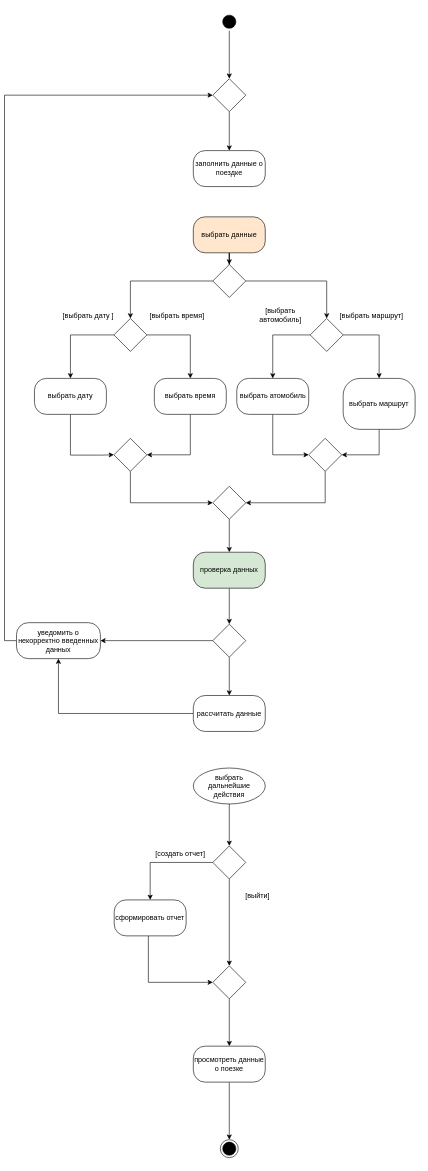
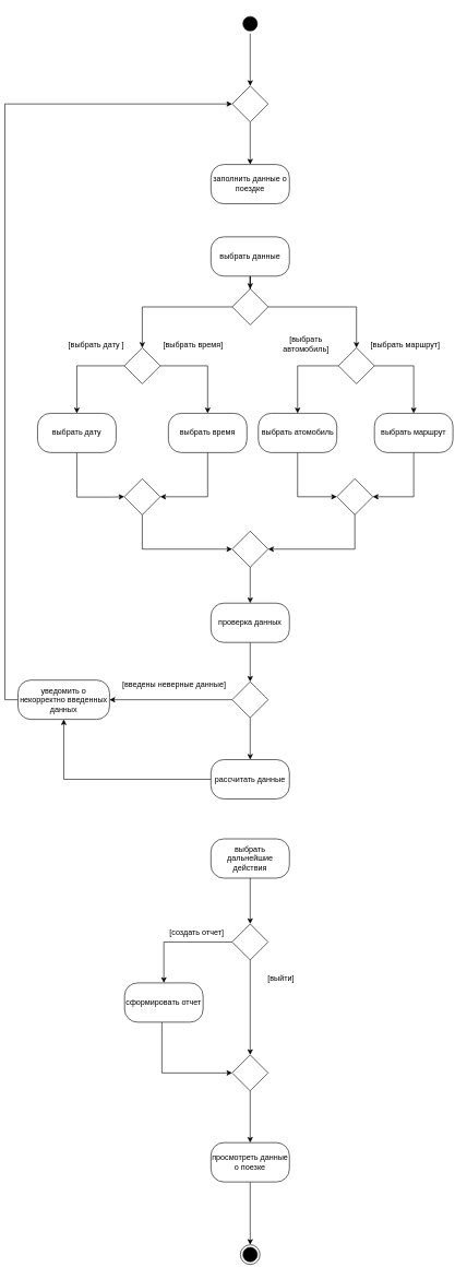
  <mxCell id="0" />
  <mxCell id="1" parent="0" />
  <mxCell id="2" value="" style="ellipse;html=1;shape=startState;fillColor=#000000;strokeColor=#000000;" parent="1" vertex="1"><mxGeometry x="360" y="20" width="30" height="30" as="geometry" /></mxCell>
  <mxCell id="3" style="edgeStyle=orthogonalEdgeStyle;rounded=0;orthogonalLoop=1;jettySize=auto;html=1;entryX=0.5;entryY=0;entryDx=0;entryDy=0;" parent="1" source="4" target="7" edge="1"><mxGeometry relative="1" as="geometry" /></mxCell>
- <mxCell id="4" value="выбрать данные" style="rounded=1;whiteSpace=wrap;html=1;arcSize=33;fillColor=#ffe6cc;" parent="1" vertex="1"><mxGeometry x="315" y="360.5" width="120" height="60" as="geometry" /></mxCell>
+ <mxCell id="4" value="выбрать данные" style="rounded=1;whiteSpace=wrap;html=1;arcSize=33;" parent="1" vertex="1"><mxGeometry x="315" y="360.5" width="120" height="60" as="geometry" /></mxCell>
  <mxCell id="5" style="edgeStyle=orthogonalEdgeStyle;rounded=0;orthogonalLoop=1;jettySize=auto;html=1;entryX=0.5;entryY=0;entryDx=0;entryDy=0;" parent="1" source="7" target="9" edge="1"><mxGeometry relative="1" as="geometry" /></mxCell>
  <mxCell id="6" style="edgeStyle=orthogonalEdgeStyle;rounded=0;orthogonalLoop=1;jettySize=auto;html=1;entryX=0.5;entryY=0;entryDx=0;entryDy=0;" parent="1" source="7" target="12" edge="1"><mxGeometry relative="1" as="geometry" /></mxCell>
  <mxCell id="7" value="" style="rhombus;whiteSpace=wrap;html=1;" parent="1" vertex="1"><mxGeometry x="347.5" y="440" width="55" height="55" as="geometry" /></mxCell>
  <mxCell id="8" style="edgeStyle=orthogonalEdgeStyle;rounded=0;orthogonalLoop=1;jettySize=auto;html=1;entryX=0.5;entryY=0;entryDx=0;entryDy=0;" parent="1" source="9" target="16" edge="1"><mxGeometry relative="1" as="geometry" /></mxCell>
  <mxCell id="9" value="" style="rhombus;whiteSpace=wrap;html=1;" parent="1" vertex="1"><mxGeometry x="182.5" y="530" width="55" height="55" as="geometry" /></mxCell>
  <mxCell id="10" style="edgeStyle=orthogonalEdgeStyle;rounded=0;orthogonalLoop=1;jettySize=auto;html=1;entryX=0.5;entryY=0;entryDx=0;entryDy=0;" parent="1" source="12" target="18" edge="1"><mxGeometry relative="1" as="geometry"><mxPoint x="450" y="630" as="targetPoint" /></mxGeometry></mxCell>
  <mxCell id="11" style="edgeStyle=orthogonalEdgeStyle;rounded=0;orthogonalLoop=1;jettySize=auto;html=1;entryX=0.5;entryY=0;entryDx=0;entryDy=0;exitX=1;exitY=0.5;exitDx=0;exitDy=0;" parent="1" source="12" target="20" edge="1"><mxGeometry relative="1" as="geometry" /></mxCell>
  <mxCell id="12" value="" style="rhombus;whiteSpace=wrap;html=1;" parent="1" vertex="1"><mxGeometry x="510" y="530" width="55" height="55" as="geometry" /></mxCell>
  <mxCell id="13" value="[выбрать время]" style="text;html=1;strokeColor=none;fillColor=none;align=center;verticalAlign=middle;whiteSpace=wrap;rounded=0;" parent="1" vertex="1"><mxGeometry x="227.5" y="510" width="120" height="30" as="geometry" /></mxCell>
  <mxCell id="14" value="[выбрать автомобиль]" style="text;html=1;strokeColor=none;fillColor=none;align=center;verticalAlign=middle;whiteSpace=wrap;rounded=0;" parent="1" vertex="1"><mxGeometry x="402.5" y="510" width="115" height="30" as="geometry" /></mxCell>
  <mxCell id="15" style="edgeStyle=orthogonalEdgeStyle;rounded=0;orthogonalLoop=1;jettySize=auto;html=1;entryX=1;entryY=0.5;entryDx=0;entryDy=0;" parent="1" source="16" target="27" edge="1"><mxGeometry relative="1" as="geometry"><Array as="points"><mxPoint x="310" y="758" /><mxPoint x="238" y="758" /></Array></mxGeometry></mxCell>
  <mxCell id="16" value="выбрать время" style="rounded=1;whiteSpace=wrap;html=1;arcSize=33;" parent="1" vertex="1"><mxGeometry x="250" y="630" width="120" height="60" as="geometry" /></mxCell>
  <mxCell id="17" style="edgeStyle=orthogonalEdgeStyle;rounded=0;orthogonalLoop=1;jettySize=auto;html=1;entryX=0;entryY=0.5;entryDx=0;entryDy=0;" parent="1" source="18" target="29" edge="1"><mxGeometry relative="1" as="geometry" /></mxCell>
  <mxCell id="18" value="выбрать атомобиль" style="rounded=1;whiteSpace=wrap;html=1;arcSize=33;" parent="1" vertex="1"><mxGeometry x="387.5" y="630" width="120" height="60" as="geometry" /></mxCell>
  <mxCell id="19" style="edgeStyle=orthogonalEdgeStyle;rounded=0;orthogonalLoop=1;jettySize=auto;html=1;entryX=1;entryY=0.5;entryDx=0;entryDy=0;exitX=0.5;exitY=1;exitDx=0;exitDy=0;" parent="1" source="20" target="29" edge="1"><mxGeometry relative="1" as="geometry"><mxPoint x="620" y="710" as="sourcePoint" /><Array as="points"><mxPoint x="625" y="758" /></Array></mxGeometry></mxCell>
- <mxCell id="20" value="выбрать маршрут" style="rounded=1;whiteSpace=wrap;html=1;arcSize=33;" parent="1" vertex="1"><mxGeometry x="565" y="630" width="120" height="85" as="geometry" /></mxCell>
+ <mxCell id="20" value="выбрать маршрут" style="rounded=1;whiteSpace=wrap;html=1;arcSize=33;" parent="1" vertex="1"><mxGeometry x="565" y="630" width="120" height="60" as="geometry" /></mxCell>
  <mxCell id="21" value="[выбрать маршрут]" style="text;html=1;strokeColor=none;fillColor=none;align=center;verticalAlign=middle;whiteSpace=wrap;rounded=0;" parent="1" vertex="1"><mxGeometry x="555" y="510" width="115" height="30" as="geometry" /></mxCell>
  <mxCell id="22" style="edgeStyle=orthogonalEdgeStyle;rounded=0;orthogonalLoop=1;jettySize=auto;html=1;startArrow=classic;startFill=1;endArrow=none;endFill=0;entryX=0;entryY=0.5;entryDx=0;entryDy=0;" parent="1" source="24" target="9" edge="1"><mxGeometry relative="1" as="geometry"><mxPoint x="180" y="570" as="targetPoint" /><Array as="points"><mxPoint x="110" y="558" /></Array></mxGeometry></mxCell>
  <mxCell id="23" style="edgeStyle=orthogonalEdgeStyle;rounded=0;orthogonalLoop=1;jettySize=auto;html=1;entryX=0;entryY=0.5;entryDx=0;entryDy=0;" parent="1" source="24" target="27" edge="1"><mxGeometry relative="1" as="geometry"><Array as="points"><mxPoint x="110" y="758" /><mxPoint x="162" y="758" /></Array></mxGeometry></mxCell>
  <mxCell id="24" value="выбрать дату" style="rounded=1;whiteSpace=wrap;html=1;arcSize=33;" parent="1" vertex="1"><mxGeometry x="50" y="630" width="120" height="60" as="geometry" /></mxCell>
  <mxCell id="25" value="[выбрать дату ]" style="text;html=1;strokeColor=none;fillColor=none;align=center;verticalAlign=middle;whiteSpace=wrap;rounded=0;" parent="1" vertex="1"><mxGeometry x="80" y="510" width="120" height="30" as="geometry" /></mxCell>
  <mxCell id="26" style="edgeStyle=orthogonalEdgeStyle;rounded=0;orthogonalLoop=1;jettySize=auto;html=1;entryX=0;entryY=0.5;entryDx=0;entryDy=0;" parent="1" source="27" target="31" edge="1"><mxGeometry relative="1" as="geometry"><Array as="points"><mxPoint x="210" y="838" /></Array></mxGeometry></mxCell>
  <mxCell id="27" value="" style="rhombus;whiteSpace=wrap;html=1;" parent="1" vertex="1"><mxGeometry x="182.5" y="730" width="55" height="55" as="geometry" /></mxCell>
  <mxCell id="28" style="edgeStyle=orthogonalEdgeStyle;rounded=0;orthogonalLoop=1;jettySize=auto;html=1;entryX=1;entryY=0.5;entryDx=0;entryDy=0;" parent="1" source="29" target="31" edge="1"><mxGeometry relative="1" as="geometry"><Array as="points"><mxPoint x="535" y="838" /></Array></mxGeometry></mxCell>
  <mxCell id="29" value="" style="rhombus;whiteSpace=wrap;html=1;" parent="1" vertex="1"><mxGeometry x="507.5" y="730" width="55" height="55" as="geometry" /></mxCell>
  <mxCell id="30" style="edgeStyle=orthogonalEdgeStyle;rounded=0;orthogonalLoop=1;jettySize=auto;html=1;entryX=0.5;entryY=0;entryDx=0;entryDy=0;" parent="1" source="31" target="33" edge="1"><mxGeometry relative="1" as="geometry" /></mxCell>
  <mxCell id="31" value="" style="rhombus;whiteSpace=wrap;html=1;" parent="1" vertex="1"><mxGeometry x="347.5" y="810" width="55" height="55" as="geometry" /></mxCell>
  <mxCell id="32" style="edgeStyle=orthogonalEdgeStyle;rounded=0;orthogonalLoop=1;jettySize=auto;html=1;entryX=0.5;entryY=0;entryDx=0;entryDy=0;" parent="1" source="33" target="38" edge="1"><mxGeometry relative="1" as="geometry"><mxPoint x="375" y="1030" as="targetPoint" /></mxGeometry></mxCell>
- <mxCell id="33" value="проверка данных" style="rounded=1;whiteSpace=wrap;html=1;arcSize=33;fillColor=#d5e8d4;" parent="1" vertex="1"><mxGeometry x="315" y="920" width="120" height="60" as="geometry" /></mxCell>
+ <mxCell id="33" value="проверка данных" style="rounded=1;whiteSpace=wrap;html=1;arcSize=33;" parent="1" vertex="1"><mxGeometry x="315" y="920" width="120" height="60" as="geometry" /></mxCell>
  <mxCell id="34" value="" style="ellipse;html=1;shape=endState;fillColor=#000000;strokeColor=#050000;" parent="1" vertex="1"><mxGeometry x="360" y="1900" width="30" height="30" as="geometry" /></mxCell>
  <mxCell id="35" value="заполнить данные о поездке" style="rounded=1;whiteSpace=wrap;html=1;arcSize=33;" parent="1" vertex="1"><mxGeometry x="315" y="250" width="120" height="60" as="geometry" /></mxCell>
  <mxCell id="36" style="edgeStyle=orthogonalEdgeStyle;rounded=0;orthogonalLoop=1;jettySize=auto;html=1;" parent="1" source="38" target="41" edge="1"><mxGeometry relative="1" as="geometry" /></mxCell>
  <mxCell id="37" style="edgeStyle=orthogonalEdgeStyle;rounded=0;orthogonalLoop=1;jettySize=auto;html=1;entryX=0.5;entryY=0;entryDx=0;entryDy=0;" parent="1" source="38" target="43" edge="1"><mxGeometry relative="1" as="geometry" /></mxCell>
  <mxCell id="38" value="" style="rhombus;whiteSpace=wrap;html=1;" parent="1" vertex="1"><mxGeometry x="347.5" y="1040" width="55" height="55" as="geometry" /></mxCell>
+ <mxCell id="39" value="[введены неверные данные]" style="text;html=1;strokeColor=none;fillColor=none;align=center;verticalAlign=middle;whiteSpace=wrap;rounded=0;" parent="1" vertex="1"><mxGeometry x="170" y="1030" width="177.5" height="30" as="geometry" /></mxCell>
  <mxCell id="40" style="edgeStyle=orthogonalEdgeStyle;rounded=0;orthogonalLoop=1;jettySize=auto;html=1;exitX=0;exitY=0.5;exitDx=0;exitDy=0;entryX=0;entryY=0.5;entryDx=0;entryDy=0;" edge="1" parent="1" source="41" target="56"><mxGeometry relative="1" as="geometry" /></mxCell>
  <mxCell id="41" value="уведомить о некорректно введенных данных" style="rounded=1;whiteSpace=wrap;html=1;arcSize=33;" parent="1" vertex="1"><mxGeometry x="20" y="1037.5" width="140" height="60" as="geometry" /></mxCell>
  <mxCell id="42" style="edgeStyle=orthogonalEdgeStyle;rounded=0;orthogonalLoop=1;jettySize=auto;html=1;" parent="1" source="43" target="41" edge="1"><mxGeometry relative="1" as="geometry" /></mxCell>
  <mxCell id="43" value="рассчитать данные" style="rounded=1;whiteSpace=wrap;html=1;arcSize=33;" parent="1" vertex="1"><mxGeometry x="315" y="1159" width="120" height="60" as="geometry" /></mxCell>
  <mxCell id="44" value="[создать отчет]" style="text;whiteSpace=wrap;html=1;" parent="1" vertex="1"><mxGeometry x="250" y="1410" width="92.5" height="20" as="geometry" /></mxCell>
  <mxCell id="45" style="edgeStyle=orthogonalEdgeStyle;rounded=0;orthogonalLoop=1;jettySize=auto;html=1;entryX=0.5;entryY=0;entryDx=0;entryDy=0;" parent="1" source="46" target="49" edge="1"><mxGeometry relative="1" as="geometry" /></mxCell>
- <mxCell id="46" value="выбрать дальнейшие действия" style="ellipse;whiteSpace=wrap;html=1;arcSize=33;" parent="1" vertex="1"><mxGeometry x="315" y="1280" width="120" height="60" as="geometry" /></mxCell>
+ <mxCell id="46" value="выбрать дальнейшие действия" style="rounded=1;whiteSpace=wrap;html=1;arcSize=33;" parent="1" vertex="1"><mxGeometry x="315" y="1280" width="120" height="60" as="geometry" /></mxCell>
  <mxCell id="47" style="edgeStyle=orthogonalEdgeStyle;rounded=0;orthogonalLoop=1;jettySize=auto;html=1;" parent="1" source="49" target="51" edge="1"><mxGeometry relative="1" as="geometry" /></mxCell>
  <mxCell id="48" style="edgeStyle=orthogonalEdgeStyle;rounded=0;orthogonalLoop=1;jettySize=auto;html=1;entryX=0.5;entryY=0;entryDx=0;entryDy=0;" parent="1" source="49" target="54" edge="1"><mxGeometry relative="1" as="geometry" /></mxCell>
  <mxCell id="49" value="" style="rhombus;whiteSpace=wrap;html=1;" parent="1" vertex="1"><mxGeometry x="347.5" y="1410" width="55" height="55" as="geometry" /></mxCell>
  <mxCell id="50" style="edgeStyle=orthogonalEdgeStyle;rounded=0;orthogonalLoop=1;jettySize=auto;html=1;entryX=0;entryY=0.5;entryDx=0;entryDy=0;" parent="1" source="51" target="54" edge="1"><mxGeometry relative="1" as="geometry"><Array as="points"><mxPoint x="240" y="1637" /></Array></mxGeometry></mxCell>
  <mxCell id="51" value="сформировать отчет" style="rounded=1;whiteSpace=wrap;html=1;arcSize=33;" parent="1" vertex="1"><mxGeometry x="183" y="1500" width="120" height="60" as="geometry" /></mxCell>
  <mxCell id="52" value="[выйти]" style="text;whiteSpace=wrap;html=1;" parent="1" vertex="1"><mxGeometry x="400" y="1480" width="52.5" height="20" as="geometry" /></mxCell>
  <mxCell id="53" style="edgeStyle=orthogonalEdgeStyle;rounded=0;orthogonalLoop=1;jettySize=auto;html=1;exitX=0.5;exitY=1;exitDx=0;exitDy=0;entryX=0.5;entryY=0;entryDx=0;entryDy=0;" edge="1" parent="1" source="54" target="59"><mxGeometry relative="1" as="geometry" /></mxCell>
  <mxCell id="54" value="" style="rhombus;whiteSpace=wrap;html=1;" parent="1" vertex="1"><mxGeometry x="347.5" y="1610" width="55" height="55" as="geometry" /></mxCell>
  <mxCell id="55" style="edgeStyle=orthogonalEdgeStyle;rounded=0;orthogonalLoop=1;jettySize=auto;html=1;entryX=0.5;entryY=0;entryDx=0;entryDy=0;" edge="1" parent="1" source="56" target="35"><mxGeometry relative="1" as="geometry" /></mxCell>
  <mxCell id="56" value="" style="rhombus;whiteSpace=wrap;html=1;" vertex="1" parent="1"><mxGeometry x="347.5" y="130" width="55" height="55" as="geometry" /></mxCell>
  <mxCell id="57" style="edgeStyle=orthogonalEdgeStyle;rounded=0;orthogonalLoop=1;jettySize=auto;html=1;entryX=0.5;entryY=0;entryDx=0;entryDy=0;" edge="1" parent="1" source="2" target="56"><mxGeometry relative="1" as="geometry" /></mxCell>
  <mxCell id="58" style="edgeStyle=orthogonalEdgeStyle;rounded=0;orthogonalLoop=1;jettySize=auto;html=1;entryX=0.5;entryY=0;entryDx=0;entryDy=0;" edge="1" parent="1" source="59" target="34"><mxGeometry relative="1" as="geometry" /></mxCell>
  <mxCell id="59" value="просмотреть данные о поезке" style="rounded=1;whiteSpace=wrap;html=1;arcSize=33;" vertex="1" parent="1"><mxGeometry x="315" y="1744" width="120" height="60" as="geometry" /></mxCell>
